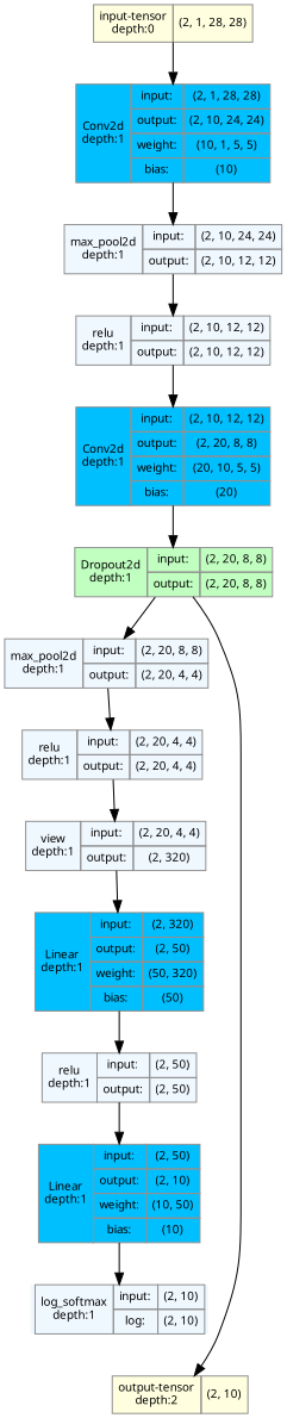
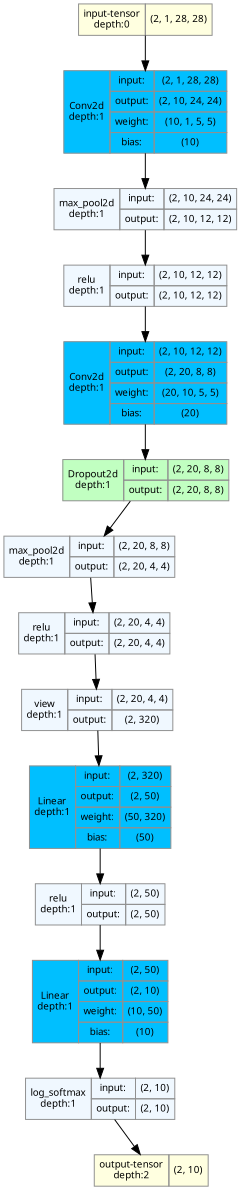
  strict digraph {
    ordering=in
    rankdir=TB
    node [align=left color="#909090" fillcolor=aliceblue fontname="Linux libertine" fontsize=10 margin=0 ranksep=0.1 shape=plaintext style=filled]
    edge [fontsize=10]
    n1 [fillcolor=lightyellow height=0.2 label=<                     <TABLE BORDER="0" CELLBORDER="1"                     CELLSPACING="0" CELLPADDING="4">                         <TR><TD BGCOLOR="lightyellow">input-tensor<BR/>depth:0</TD><TD>(2, 1, 28, 28)</TD></TR>                     </TABLE>>]
    n2 [fillcolor=deepskyblue1 height=0.2 label=<                     <TABLE BORDER="0" CELLBORDER="1"                     CELLSPACING="0" CELLPADDING="4">                     <TR>                         <TD ROWSPAN="236"                         BGCOLOR="deepskyblue1">Conv2d<BR/>depth:1</TD>                         <TD>input:</TD>                         <TD>(2, 1, 28, 28)</TD>                     </TR>                     <TR>                         <TD>output:</TD>                         <TD>(2, 10, 24, 24)</TD>                     </TR>                                     <TR>                     <TD>weight:</TD>                     <TD>(10, 1, 5, 5)</TD>                 </TR>                 <TR>                     <TD>bias:</TD>                     <TD>(10)</TD>                 </TR>                     </TABLE>>]
    n3 [height=0.2 label=<                     <TABLE BORDER="0" CELLBORDER="1"                     CELLSPACING="0" CELLPADDING="4">                     <TR>                         <TD ROWSPAN="2"                         BGCOLOR="aliceblue">max_pool2d<BR/>depth:1</TD>                         <TD>input:</TD>                         <TD>(2, 10, 24, 24)</TD>                     </TR>                     <TR>                         <TD>output:</TD>                         <TD>(2, 10, 12, 12)</TD>                     </TR>                                          </TABLE>>]
    n4 [height=0.2 label=<                     <TABLE BORDER="0" CELLBORDER="1"                     CELLSPACING="0" CELLPADDING="4">                     <TR>                         <TD ROWSPAN="2"                         BGCOLOR="aliceblue">relu<BR/>depth:1</TD>                         <TD>input:</TD>                         <TD>(2, 10, 12, 12)</TD>                     </TR>                     <TR>                         <TD>output:</TD>                         <TD>(2, 10, 12, 12)</TD>                     </TR>                                          </TABLE>>]
    n5 [fillcolor=deepskyblue1 height=0.2 label=<                     <TABLE BORDER="0" CELLBORDER="1"                     CELLSPACING="0" CELLPADDING="4">                     <TR>                         <TD ROWSPAN="237"                         BGCOLOR="deepskyblue1">Conv2d<BR/>depth:1</TD>                         <TD>input:</TD>                         <TD>(2, 10, 12, 12)</TD>                     </TR>                     <TR>                         <TD>output:</TD>                         <TD>(2, 20, 8, 8)</TD>                     </TR>                                     <TR>                     <TD>weight:</TD>                     <TD>(20, 10, 5, 5)</TD>                 </TR>                 <TR>                     <TD>bias:</TD>                     <TD>(20)</TD>                 </TR>                     </TABLE>>]
    n6 [fillcolor=darkseagreen1 height=0.2 label=<                     <TABLE BORDER="0" CELLBORDER="1"                     CELLSPACING="0" CELLPADDING="4">                     <TR>                         <TD ROWSPAN="2"                         BGCOLOR="darkseagreen1">Dropout2d<BR/>depth:1</TD>                         <TD>input:</TD>                         <TD>(2, 20, 8, 8)</TD>                     </TR>                     <TR>                         <TD>output:</TD>                         <TD>(2, 20, 8, 8)</TD>                     </TR>                                          </TABLE>>]
    n7 [height=0.2 label=<                     <TABLE BORDER="0" CELLBORDER="1"                     CELLSPACING="0" CELLPADDING="4">                     <TR>                         <TD ROWSPAN="2"                         BGCOLOR="aliceblue">max_pool2d<BR/>depth:1</TD>                         <TD>input:</TD>                         <TD>(2, 20, 8, 8)</TD>                     </TR>                     <TR>                         <TD>output:</TD>                         <TD>(2, 20, 4, 4)</TD>                     </TR>                                          </TABLE>>]
    n8 [height=0.2 label=<                     <TABLE BORDER="0" CELLBORDER="1"                     CELLSPACING="0" CELLPADDING="4">                     <TR>                         <TD ROWSPAN="2"                         BGCOLOR="aliceblue">relu<BR/>depth:1</TD>                         <TD>input:</TD>                         <TD>(2, 20, 4, 4)</TD>                     </TR>                     <TR>                         <TD>output:</TD>                         <TD>(2, 20, 4, 4)</TD>                     </TR>                                          </TABLE>>]
    n9 [height=0.2 label=<                     <TABLE BORDER="0" CELLBORDER="1"                     CELLSPACING="0" CELLPADDING="4">                     <TR>                         <TD ROWSPAN="2"                         BGCOLOR="aliceblue">view<BR/>depth:1</TD>                         <TD>input:</TD>                         <TD>(2, 20, 4, 4)</TD>                     </TR>                     <TR>                         <TD>output:</TD>                         <TD>(2, 320)</TD>                     </TR>                                          </TABLE>>]
    n10 [fillcolor=deepskyblue1 height=0.2 label=<                     <TABLE BORDER="0" CELLBORDER="1"                     CELLSPACING="0" CELLPADDING="4">                     <TR>                         <TD ROWSPAN="232"                         BGCOLOR="deepskyblue1">Linear<BR/>depth:1</TD>                         <TD>input:</TD>                         <TD>(2, 320)</TD>                     </TR>                     <TR>                         <TD>output:</TD>                         <TD>(2, 50)</TD>                     </TR>                                     <TR>                     <TD>weight:</TD>                     <TD>(50, 320)</TD>                 </TR>                 <TR>                     <TD>bias:</TD>                     <TD>(50)</TD>                 </TR>                     </TABLE>>]
    n11 [height=0.2 label=<                     <TABLE BORDER="0" CELLBORDER="1"                     CELLSPACING="0" CELLPADDING="4">                     <TR>                         <TD ROWSPAN="2"                         BGCOLOR="aliceblue">relu<BR/>depth:1</TD>                         <TD>input:</TD>                         <TD>(2, 50)</TD>                     </TR>                     <TR>                         <TD>output:</TD>                         <TD>(2, 50)</TD>                     </TR>                                          </TABLE>>]
    n12 [fillcolor=deepskyblue1 height=0.2 label=<                     <TABLE BORDER="0" CELLBORDER="1"                     CELLSPACING="0" CELLPADDING="4">                     <TR>                         <TD ROWSPAN="231"                         BGCOLOR="deepskyblue1">Linear<BR/>depth:1</TD>                         <TD>input:</TD>                         <TD>(2, 50)</TD>                     </TR>                     <TR>                         <TD>output:</TD>                         <TD>(2, 10)</TD>                     </TR>                                     <TR>                     <TD>weight:</TD>                     <TD>(10, 50)</TD>                 </TR>                 <TR>                     <TD>bias:</TD>                     <TD>(10)</TD>                 </TR>                     </TABLE>>]
-   n13 [height=0.2 label=<                     <TABLE BORDER="0" CELLBORDER="1"                     CELLSPACING="0" CELLPADDING="4">                     <TR>                         <TD ROWSPAN="2"                         BGCOLOR="aliceblue">log_softmax<BR/>depth:1</TD>                         <TD>input:</TD>                         <TD>(2, 10)</TD>                     </TR>                     <TR>                         <TD>log:</TD>                         <TD>(2, 10)</TD>                     </TR>                                          </TABLE>>]
+   n13 [height=0.2 label=<                     <TABLE BORDER="0" CELLBORDER="1"                     CELLSPACING="0" CELLPADDING="4">                     <TR>                         <TD ROWSPAN="2"                         BGCOLOR="aliceblue">log_softmax<BR/>depth:1</TD>                         <TD>input:</TD>                         <TD>(2, 10)</TD>                     </TR>                     <TR>                         <TD>output:</TD>                         <TD>(2, 10)</TD>                     </TR>                                          </TABLE>>]
    n14 [fillcolor=lightyellow height=0.2 label=<                     <TABLE BORDER="0" CELLBORDER="1"                     CELLSPACING="0" CELLPADDING="4">                         <TR><TD BGCOLOR="lightyellow">output-tensor<BR/>depth:2</TD><TD>(2, 10)</TD></TR>                     </TABLE>>]
    n1 -> n2
    n2 -> n3
    n3 -> n4
    n4 -> n5
    n5 -> n6
    n6 -> n7
    n7 -> n8
    n8 -> n9
    n9 -> n10
    n10 -> n11
    n11 -> n12
    n12 -> n13
-   n6 -> n14
+   n13 -> n14
  }
